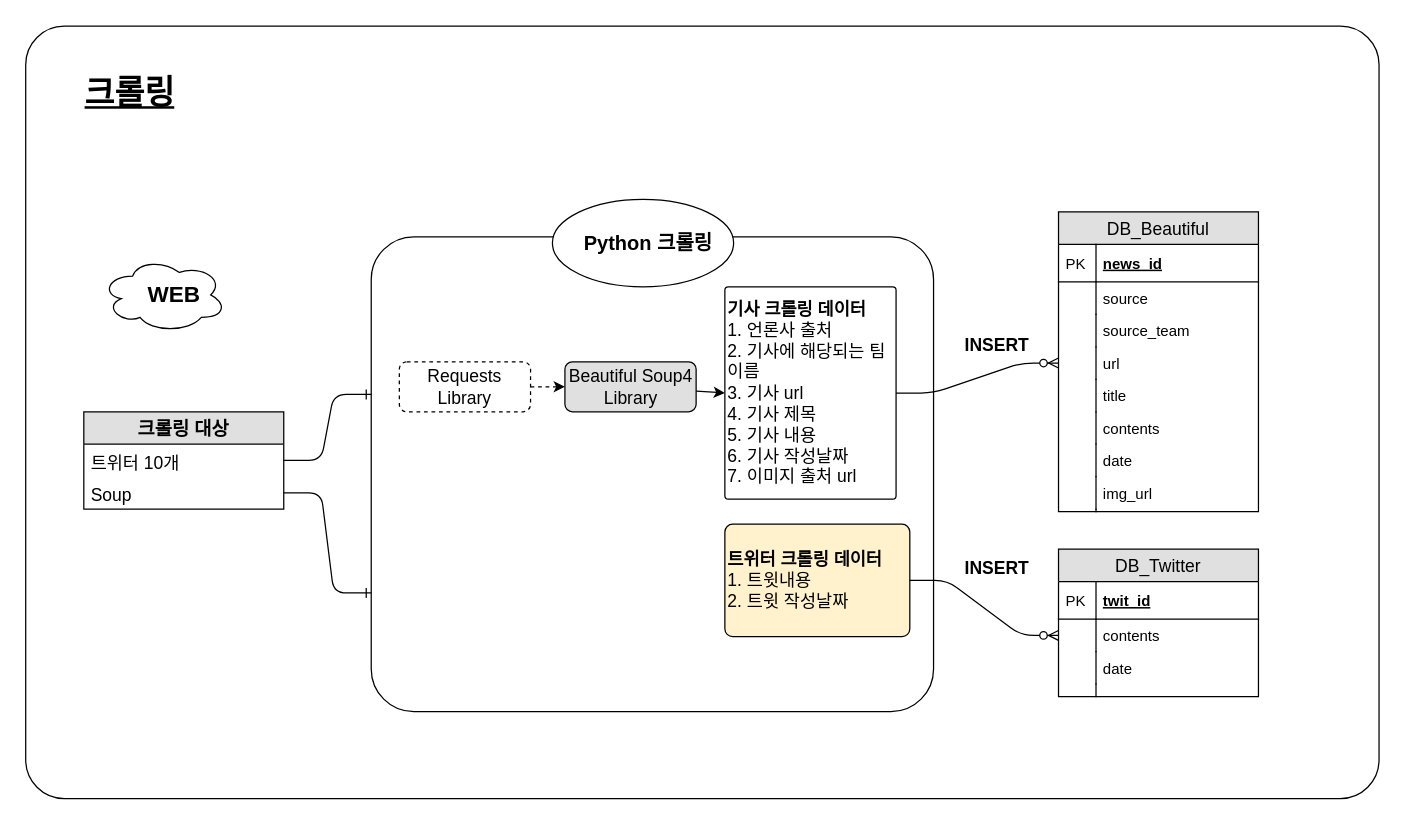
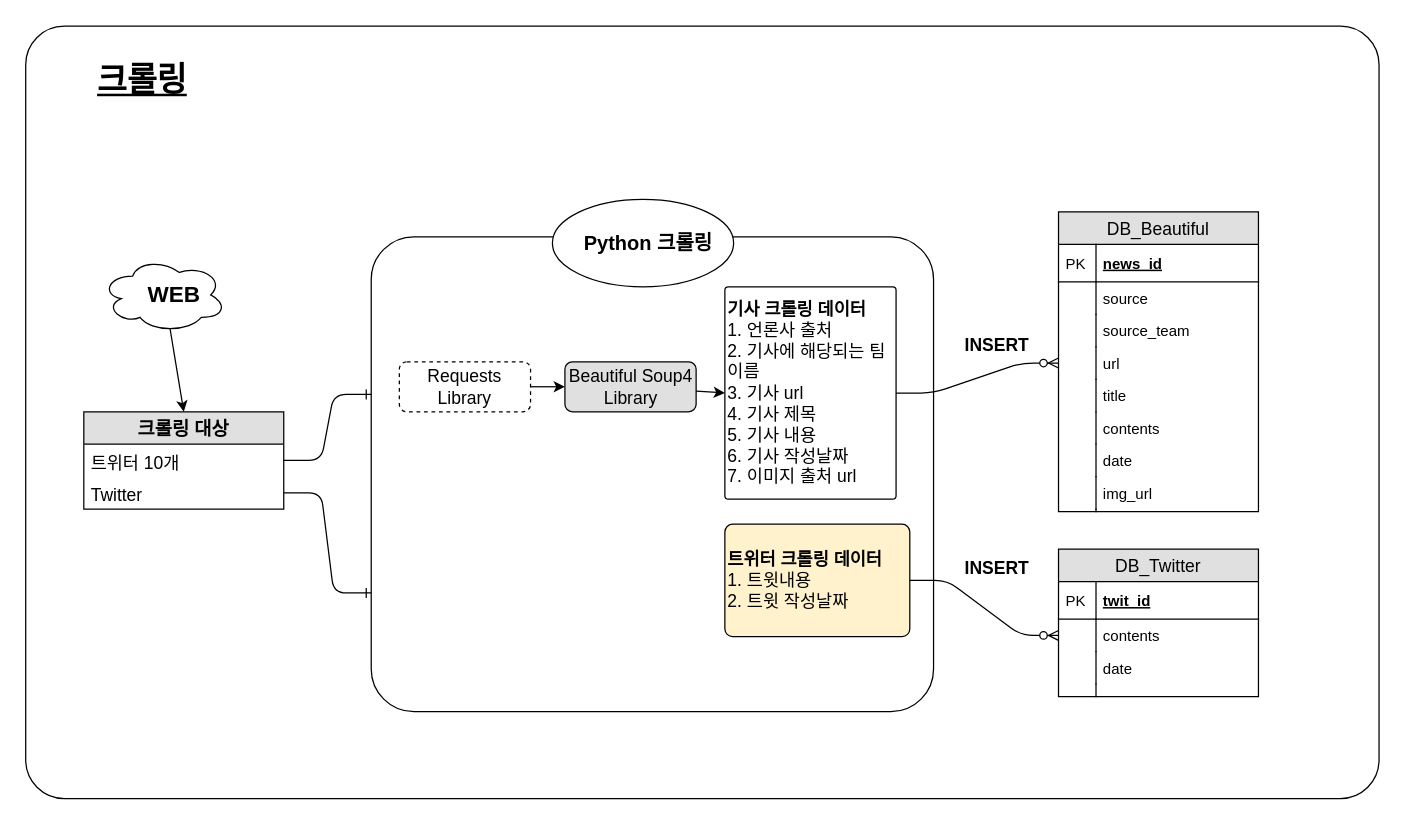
  <mxCell id="0" />
  <mxCell id="1" parent="0" />
  <mxCell id="2" value="" style="group" vertex="1" connectable="0" parent="1"><mxGeometry x="20" y="20.5" width="1083" height="618" as="geometry" /></mxCell>
  <mxCell id="3" value="" style="rounded=1;whiteSpace=wrap;html=1;arcSize=5;" vertex="1" parent="2"><mxGeometry width="1083" height="618" as="geometry" /></mxCell>
  <mxCell id="4" value="" style="group" vertex="1" connectable="0" parent="2"><mxGeometry x="46.5" y="138.5" width="940" height="410" as="geometry" /></mxCell>
  <mxCell id="5" value="" style="group" vertex="1" connectable="0" parent="4"><mxGeometry width="940" height="410" as="geometry" /></mxCell>
  <mxCell id="6" value="" style="rounded=1;whiteSpace=wrap;html=1;arcSize=9;" vertex="1" parent="5"><mxGeometry x="230" y="30" width="450" height="380" as="geometry" /></mxCell>
  <mxCell id="7" value="" style="group" vertex="1" connectable="0" parent="5"><mxGeometry x="375" width="145" height="70" as="geometry" /></mxCell>
  <mxCell id="8" value="" style="ellipse;whiteSpace=wrap;html=1;fontSize=14;" vertex="1" parent="7"><mxGeometry width="145" height="70" as="geometry" /></mxCell>
  <mxCell id="9" value="Python 크롤링" style="text;html=1;strokeColor=none;fillColor=none;align=center;verticalAlign=middle;whiteSpace=wrap;rounded=0;fontStyle=1;fontSize=16;" vertex="1" parent="7"><mxGeometry x="16.312" y="26.25" width="120.833" height="17.5" as="geometry" /></mxCell>
  <mxCell id="10" value="크롤링 대상" style="swimlane;fontStyle=1;childLayout=stackLayout;horizontal=1;startSize=26;fillColor=#e0e0e0;horizontalStack=0;resizeParent=1;resizeParentMax=0;resizeLast=0;collapsible=1;marginBottom=0;swimlaneFillColor=#ffffff;align=center;fontSize=15;" vertex="1" parent="5"><mxGeometry y="170" width="160" height="78" as="geometry" /></mxCell>
  <mxCell id="11" value="트위터 10개" style="text;strokeColor=none;fillColor=none;spacingLeft=4;spacingRight=4;overflow=hidden;rotatable=0;points=[[0,0.5],[1,0.5]];portConstraint=eastwest;fontSize=14;" vertex="1" parent="10"><mxGeometry y="26" width="160" height="26" as="geometry" /></mxCell>
- <mxCell id="12" value="Soup" style="text;strokeColor=none;fillColor=none;spacingLeft=4;spacingRight=4;overflow=hidden;rotatable=0;points=[[0,0.5],[1,0.5]];portConstraint=eastwest;fontSize=14;" vertex="1" parent="10"><mxGeometry y="52" width="160" height="26" as="geometry" /></mxCell>
+ <mxCell id="12" value="Twitter" style="text;strokeColor=none;fillColor=none;spacingLeft=4;spacingRight=4;overflow=hidden;rotatable=0;points=[[0,0.5],[1,0.5]];portConstraint=eastwest;fontSize=14;" vertex="1" parent="10"><mxGeometry y="52" width="160" height="26" as="geometry" /></mxCell>
  <mxCell id="13" value="" style="edgeStyle=entityRelationEdgeStyle;fontSize=12;html=1;endArrow=ERone;endFill=1;exitX=1;exitY=0.5;exitDx=0;exitDy=0;entryX=0;entryY=0.332;entryDx=0;entryDy=0;entryPerimeter=0;" edge="1" parent="5" source="11" target="6"><mxGeometry width="100" height="100" relative="1" as="geometry"><mxPoint x="180" y="139" as="sourcePoint" /><mxPoint x="280" y="39" as="targetPoint" /></mxGeometry></mxCell>
  <mxCell id="14" value="" style="edgeStyle=entityRelationEdgeStyle;fontSize=12;html=1;endArrow=ERone;endFill=1;exitX=1;exitY=0.5;exitDx=0;exitDy=0;entryX=0;entryY=0.75;entryDx=0;entryDy=0;" edge="1" parent="5" source="12" target="6"><mxGeometry width="100" height="100" relative="1" as="geometry"><mxPoint x="170" y="218.667" as="sourcePoint" /><mxPoint x="290" y="230.333" as="targetPoint" /></mxGeometry></mxCell>
  <mxCell id="15" value="Requests&lt;br style=&quot;font-size: 14px;&quot;&gt;Library" style="rounded=1;whiteSpace=wrap;html=1;fontSize=14;dashed=1;" vertex="1" parent="5"><mxGeometry x="252.5" y="130" width="105" height="40" as="geometry" /></mxCell>
  <mxCell id="16" value="&lt;font style=&quot;font-size: 14px&quot;&gt;Beautiful Soup4&lt;br&gt;Library&lt;br&gt;&lt;/font&gt;" style="rounded=1;whiteSpace=wrap;html=1;fontSize=14;fillColor=#e0e0e0;" vertex="1" parent="5"><mxGeometry x="385" y="130" width="105" height="40" as="geometry" /></mxCell>
- <mxCell id="17" style="edgeStyle=none;rounded=0;orthogonalLoop=1;jettySize=auto;html=1;entryX=0;entryY=0.5;entryDx=0;entryDy=0;fontSize=14;dashed=1;" edge="1" parent="5" source="15" target="16"><mxGeometry relative="1" as="geometry" /></mxCell>
+ <mxCell id="17" style="edgeStyle=none;rounded=0;orthogonalLoop=1;jettySize=auto;html=1;entryX=0;entryY=0.5;entryDx=0;entryDy=0;fontSize=14;" edge="1" parent="5" source="15" target="16"><mxGeometry relative="1" as="geometry" /></mxCell>
  <mxCell id="18" value="&lt;font style=&quot;font-size: 14px;&quot;&gt;&lt;b style=&quot;font-size: 14px;&quot;&gt;기사 크롤링 데이터&lt;/b&gt;&lt;br style=&quot;font-size: 14px;&quot;&gt;1. 언론사 출처&lt;br style=&quot;font-size: 14px;&quot;&gt;2. 기사에 해당되는 팀이름&lt;br style=&quot;font-size: 14px;&quot;&gt;3. 기사 url&lt;br style=&quot;font-size: 14px;&quot;&gt;4. 기사 제목&lt;br style=&quot;font-size: 14px;&quot;&gt;5. 기사 내용&lt;br style=&quot;font-size: 14px;&quot;&gt;6. 기사 작성날짜&lt;br style=&quot;font-size: 14px;&quot;&gt;7. 이미지 출처 url&lt;/font&gt;" style="rounded=1;whiteSpace=wrap;html=1;fontSize=14;align=left;arcSize=2;" vertex="1" parent="5"><mxGeometry x="513" y="70" width="137" height="170" as="geometry" /></mxCell>
  <mxCell id="19" style="edgeStyle=none;rounded=0;orthogonalLoop=1;jettySize=auto;html=1;entryX=0;entryY=0.5;entryDx=0;entryDy=0;fontSize=14;" edge="1" parent="5" source="16" target="18"><mxGeometry relative="1" as="geometry" /></mxCell>
  <mxCell id="20" value="&lt;font style=&quot;font-size: 14px;&quot;&gt;&lt;b style=&quot;font-size: 14px;&quot;&gt;트위터 크롤링 데이터&lt;/b&gt;&lt;br style=&quot;font-size: 14px;&quot;&gt;1. 트윗내용&lt;br style=&quot;font-size: 14px;&quot;&gt;2. 트윗 작성날짜&lt;br style=&quot;font-size: 14px;&quot;&gt;&lt;/font&gt;" style="rounded=1;whiteSpace=wrap;html=1;fontSize=14;align=left;arcSize=7;fillColor=#fff2cc;" vertex="1" parent="5"><mxGeometry x="513" y="260" width="148" height="90" as="geometry" /></mxCell>
  <mxCell id="21" value="DB_Beautiful" style="swimlane;fontStyle=0;childLayout=stackLayout;horizontal=1;startSize=26;fillColor=#e0e0e0;horizontalStack=0;resizeParent=1;resizeParentMax=0;resizeLast=0;collapsible=1;marginBottom=0;swimlaneFillColor=#ffffff;align=center;fontSize=14;" vertex="1" parent="5"><mxGeometry x="780" y="10" width="160" height="240" as="geometry" /></mxCell>
  <mxCell id="22" value="news_id" style="shape=partialRectangle;top=0;left=0;right=0;bottom=1;align=left;verticalAlign=middle;fillColor=none;spacingLeft=34;spacingRight=4;overflow=hidden;rotatable=0;points=[[0,0.5],[1,0.5]];portConstraint=eastwest;dropTarget=0;fontStyle=5;fontSize=12;" vertex="1" parent="21"><mxGeometry y="26" width="160" height="30" as="geometry" /></mxCell>
  <mxCell id="23" value="PK" style="shape=partialRectangle;top=0;left=0;bottom=0;fillColor=none;align=left;verticalAlign=middle;spacingLeft=4;spacingRight=4;overflow=hidden;rotatable=0;points=[];portConstraint=eastwest;part=1;fontSize=12;" vertex="1" connectable="0" parent="22"><mxGeometry width="30" height="30" as="geometry" /></mxCell>
  <mxCell id="24" value="source" style="shape=partialRectangle;top=0;left=0;right=0;bottom=0;align=left;verticalAlign=top;fillColor=none;spacingLeft=34;spacingRight=4;overflow=hidden;rotatable=0;points=[[0,0.5],[1,0.5]];portConstraint=eastwest;dropTarget=0;fontSize=12;" vertex="1" parent="21"><mxGeometry y="56" width="160" height="26" as="geometry" /></mxCell>
  <mxCell id="25" value="" style="shape=partialRectangle;top=0;left=0;bottom=0;fillColor=none;align=left;verticalAlign=top;spacingLeft=4;spacingRight=4;overflow=hidden;rotatable=0;points=[];portConstraint=eastwest;part=1;fontSize=12;" vertex="1" connectable="0" parent="24"><mxGeometry width="30" height="26" as="geometry" /></mxCell>
  <mxCell id="26" value="source_team" style="shape=partialRectangle;top=0;left=0;right=0;bottom=0;align=left;verticalAlign=top;fillColor=none;spacingLeft=34;spacingRight=4;overflow=hidden;rotatable=0;points=[[0,0.5],[1,0.5]];portConstraint=eastwest;dropTarget=0;fontSize=12;" vertex="1" parent="21"><mxGeometry y="82" width="160" height="26" as="geometry" /></mxCell>
  <mxCell id="27" value="" style="shape=partialRectangle;top=0;left=0;bottom=0;fillColor=none;align=left;verticalAlign=top;spacingLeft=4;spacingRight=4;overflow=hidden;rotatable=0;points=[];portConstraint=eastwest;part=1;fontSize=12;" vertex="1" connectable="0" parent="26"><mxGeometry width="30" height="26" as="geometry" /></mxCell>
  <mxCell id="28" value="url" style="shape=partialRectangle;top=0;left=0;right=0;bottom=0;align=left;verticalAlign=top;fillColor=none;spacingLeft=34;spacingRight=4;overflow=hidden;rotatable=0;points=[[0,0.5],[1,0.5]];portConstraint=eastwest;dropTarget=0;fontSize=12;" vertex="1" parent="21"><mxGeometry y="108" width="160" height="26" as="geometry" /></mxCell>
  <mxCell id="29" value="" style="shape=partialRectangle;top=0;left=0;bottom=0;fillColor=none;align=left;verticalAlign=top;spacingLeft=4;spacingRight=4;overflow=hidden;rotatable=0;points=[];portConstraint=eastwest;part=1;fontSize=12;" vertex="1" connectable="0" parent="28"><mxGeometry width="30" height="26" as="geometry" /></mxCell>
  <mxCell id="30" value="title" style="shape=partialRectangle;top=0;left=0;right=0;bottom=0;align=left;verticalAlign=top;fillColor=none;spacingLeft=34;spacingRight=4;overflow=hidden;rotatable=0;points=[[0,0.5],[1,0.5]];portConstraint=eastwest;dropTarget=0;fontSize=12;" vertex="1" parent="21"><mxGeometry y="134" width="160" height="26" as="geometry" /></mxCell>
  <mxCell id="31" value="" style="shape=partialRectangle;top=0;left=0;bottom=0;fillColor=none;align=left;verticalAlign=top;spacingLeft=4;spacingRight=4;overflow=hidden;rotatable=0;points=[];portConstraint=eastwest;part=1;fontSize=12;" vertex="1" connectable="0" parent="30"><mxGeometry width="30" height="26" as="geometry" /></mxCell>
  <mxCell id="32" value="contents" style="shape=partialRectangle;top=0;left=0;right=0;bottom=0;align=left;verticalAlign=top;fillColor=none;spacingLeft=34;spacingRight=4;overflow=hidden;rotatable=0;points=[[0,0.5],[1,0.5]];portConstraint=eastwest;dropTarget=0;fontSize=12;" vertex="1" parent="21"><mxGeometry y="160" width="160" height="26" as="geometry" /></mxCell>
  <mxCell id="33" value="" style="shape=partialRectangle;top=0;left=0;bottom=0;fillColor=none;align=left;verticalAlign=top;spacingLeft=4;spacingRight=4;overflow=hidden;rotatable=0;points=[];portConstraint=eastwest;part=1;fontSize=12;" vertex="1" connectable="0" parent="32"><mxGeometry width="30" height="26" as="geometry" /></mxCell>
  <mxCell id="34" value="date" style="shape=partialRectangle;top=0;left=0;right=0;bottom=0;align=left;verticalAlign=top;fillColor=none;spacingLeft=34;spacingRight=4;overflow=hidden;rotatable=0;points=[[0,0.5],[1,0.5]];portConstraint=eastwest;dropTarget=0;fontSize=12;" vertex="1" parent="21"><mxGeometry y="186" width="160" height="26" as="geometry" /></mxCell>
  <mxCell id="35" value="" style="shape=partialRectangle;top=0;left=0;bottom=0;fillColor=none;align=left;verticalAlign=top;spacingLeft=4;spacingRight=4;overflow=hidden;rotatable=0;points=[];portConstraint=eastwest;part=1;fontSize=12;" vertex="1" connectable="0" parent="34"><mxGeometry width="30" height="26" as="geometry" /></mxCell>
  <mxCell id="36" value="img_url" style="shape=partialRectangle;top=0;left=0;right=0;bottom=0;align=left;verticalAlign=top;fillColor=none;spacingLeft=34;spacingRight=4;overflow=hidden;rotatable=0;points=[[0,0.5],[1,0.5]];portConstraint=eastwest;dropTarget=0;fontSize=12;" vertex="1" parent="21"><mxGeometry y="212" width="160" height="26" as="geometry" /></mxCell>
  <mxCell id="37" value="" style="shape=partialRectangle;top=0;left=0;bottom=0;fillColor=none;align=left;verticalAlign=top;spacingLeft=4;spacingRight=4;overflow=hidden;rotatable=0;points=[];portConstraint=eastwest;part=1;fontSize=12;" vertex="1" connectable="0" parent="36"><mxGeometry width="30" height="26" as="geometry" /></mxCell>
  <mxCell id="38" value="" style="shape=partialRectangle;top=0;left=0;right=0;bottom=0;align=left;verticalAlign=top;fillColor=none;spacingLeft=34;spacingRight=4;overflow=hidden;rotatable=0;points=[[0,0.5],[1,0.5]];portConstraint=eastwest;dropTarget=0;fontSize=12;" vertex="1" parent="21"><mxGeometry y="238" width="160" height="2" as="geometry" /></mxCell>
  <mxCell id="39" value="" style="shape=partialRectangle;top=0;left=0;bottom=0;fillColor=none;align=left;verticalAlign=top;spacingLeft=4;spacingRight=4;overflow=hidden;rotatable=0;points=[];portConstraint=eastwest;part=1;fontSize=12;" vertex="1" connectable="0" parent="38"><mxGeometry width="30" height="2" as="geometry" /></mxCell>
  <mxCell id="40" value="DB_Twitter" style="swimlane;fontStyle=0;childLayout=stackLayout;horizontal=1;startSize=26;fillColor=#e0e0e0;horizontalStack=0;resizeParent=1;resizeParentMax=0;resizeLast=0;collapsible=1;marginBottom=0;swimlaneFillColor=#ffffff;align=center;fontSize=14;" vertex="1" parent="5"><mxGeometry x="780" y="280" width="160" height="118" as="geometry" /></mxCell>
  <mxCell id="41" value="twit_id" style="shape=partialRectangle;top=0;left=0;right=0;bottom=1;align=left;verticalAlign=middle;fillColor=none;spacingLeft=34;spacingRight=4;overflow=hidden;rotatable=0;points=[[0,0.5],[1,0.5]];portConstraint=eastwest;dropTarget=0;fontStyle=5;fontSize=12;" vertex="1" parent="40"><mxGeometry y="26" width="160" height="30" as="geometry" /></mxCell>
  <mxCell id="42" value="PK" style="shape=partialRectangle;top=0;left=0;bottom=0;fillColor=none;align=left;verticalAlign=middle;spacingLeft=4;spacingRight=4;overflow=hidden;rotatable=0;points=[];portConstraint=eastwest;part=1;fontSize=12;" vertex="1" connectable="0" parent="41"><mxGeometry width="30" height="30" as="geometry" /></mxCell>
  <mxCell id="43" value="contents" style="shape=partialRectangle;top=0;left=0;right=0;bottom=0;align=left;verticalAlign=top;fillColor=none;spacingLeft=34;spacingRight=4;overflow=hidden;rotatable=0;points=[[0,0.5],[1,0.5]];portConstraint=eastwest;dropTarget=0;fontSize=12;" vertex="1" parent="40"><mxGeometry y="56" width="160" height="26" as="geometry" /></mxCell>
  <mxCell id="44" value="" style="shape=partialRectangle;top=0;left=0;bottom=0;fillColor=none;align=left;verticalAlign=top;spacingLeft=4;spacingRight=4;overflow=hidden;rotatable=0;points=[];portConstraint=eastwest;part=1;fontSize=12;" vertex="1" connectable="0" parent="43"><mxGeometry width="30" height="26" as="geometry" /></mxCell>
  <mxCell id="45" value="date" style="shape=partialRectangle;top=0;left=0;right=0;bottom=0;align=left;verticalAlign=top;fillColor=none;spacingLeft=34;spacingRight=4;overflow=hidden;rotatable=0;points=[[0,0.5],[1,0.5]];portConstraint=eastwest;dropTarget=0;fontSize=12;" vertex="1" parent="40"><mxGeometry y="82" width="160" height="26" as="geometry" /></mxCell>
  <mxCell id="46" value="" style="shape=partialRectangle;top=0;left=0;bottom=0;fillColor=none;align=left;verticalAlign=top;spacingLeft=4;spacingRight=4;overflow=hidden;rotatable=0;points=[];portConstraint=eastwest;part=1;fontSize=12;" vertex="1" connectable="0" parent="45"><mxGeometry width="30" height="26" as="geometry" /></mxCell>
  <mxCell id="47" value="" style="shape=partialRectangle;top=0;left=0;right=0;bottom=0;align=left;verticalAlign=top;fillColor=none;spacingLeft=34;spacingRight=4;overflow=hidden;rotatable=0;points=[[0,0.5],[1,0.5]];portConstraint=eastwest;dropTarget=0;fontSize=12;" vertex="1" parent="40"><mxGeometry y="108" width="160" height="10" as="geometry" /></mxCell>
  <mxCell id="48" value="" style="shape=partialRectangle;top=0;left=0;bottom=0;fillColor=none;align=left;verticalAlign=top;spacingLeft=4;spacingRight=4;overflow=hidden;rotatable=0;points=[];portConstraint=eastwest;part=1;fontSize=12;" vertex="1" connectable="0" parent="47"><mxGeometry width="30" height="10" as="geometry" /></mxCell>
  <mxCell id="49" value="" style="edgeStyle=entityRelationEdgeStyle;fontSize=12;html=1;endArrow=ERzeroToMany;endFill=1;exitX=1;exitY=0.5;exitDx=0;exitDy=0;entryX=0;entryY=0.5;entryDx=0;entryDy=0;" edge="1" parent="5" source="18" target="28"><mxGeometry width="100" height="100" relative="1" as="geometry"><mxPoint x="620" y="220" as="sourcePoint" /><mxPoint x="720" y="120" as="targetPoint" /></mxGeometry></mxCell>
  <mxCell id="50" value="" style="edgeStyle=entityRelationEdgeStyle;fontSize=12;html=1;endArrow=ERzeroToMany;endFill=1;exitX=1;exitY=0.5;exitDx=0;exitDy=0;entryX=0;entryY=0.5;entryDx=0;entryDy=0;" edge="1" parent="5" source="20" target="43"><mxGeometry width="100" height="100" relative="1" as="geometry"><mxPoint x="617.5" y="297.5" as="sourcePoint" /><mxPoint x="719.5" y="298.5" as="targetPoint" /></mxGeometry></mxCell>
  <mxCell id="51" value="&lt;b style=&quot;font-size: 14px;&quot;&gt;&lt;font style=&quot;font-size: 14px&quot;&gt;INSERT&lt;/font&gt;&lt;/b&gt;" style="text;html=1;strokeColor=none;fillColor=none;align=center;verticalAlign=middle;whiteSpace=wrap;rounded=0;fontSize=14;" vertex="1" parent="5"><mxGeometry x="700" y="106.5" width="61" height="20" as="geometry" /></mxCell>
  <mxCell id="52" value="&lt;b style=&quot;font-size: 14px;&quot;&gt;&lt;font style=&quot;font-size: 14px&quot;&gt;INSERT&lt;/font&gt;&lt;/b&gt;" style="text;html=1;strokeColor=none;fillColor=none;align=center;verticalAlign=middle;whiteSpace=wrap;rounded=0;fontSize=14;" vertex="1" parent="5"><mxGeometry x="700" y="285" width="61" height="20" as="geometry" /></mxCell>
+ <mxCell id="53" style="edgeStyle=none;rounded=0;orthogonalLoop=1;jettySize=auto;html=1;exitX=0.55;exitY=0.95;exitDx=0;exitDy=0;exitPerimeter=0;entryX=0.5;entryY=0;entryDx=0;entryDy=0;fontSize=18;" edge="1" parent="5" source="54" target="10"><mxGeometry relative="1" as="geometry" /></mxCell>
  <mxCell id="54" value="&amp;nbsp; &amp;nbsp; &amp;nbsp; &amp;nbsp;WEB" style="ellipse;shape=cloud;whiteSpace=wrap;html=1;fontSize=18;align=left;fontStyle=1" vertex="1" parent="5"><mxGeometry x="14" y="46.5" width="100" height="60" as="geometry" /></mxCell>
- <mxCell id="55" value="크롤링" style="text;strokeColor=none;fillColor=none;html=1;fontSize=26;fontStyle=5;verticalAlign=middle;align=center;" vertex="1" parent="2"><mxGeometry x="33" y="33" width="100" height="40" as="geometry" /></mxCell>
+ <mxCell id="55" value="크롤링" style="text;strokeColor=none;fillColor=none;html=1;fontSize=26;fontStyle=5;verticalAlign=middle;align=center;" vertex="1" parent="2"><mxGeometry x="43" y="23" width="100" height="40" as="geometry" /></mxCell>
